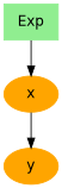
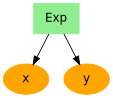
  digraph {
    fontname="DejaVu Sans"
    node [color=orange fontname="DejaVu Sans" style=filled]
    edge [fontname="DejaVu Sans"]
    n1 [label=x]
    n2 [color=lightgreen label=Exp shape=box]
    n3 [label=y]
    n2 -> n1
-   n1 -> n3
+   n2 -> n3
  }
